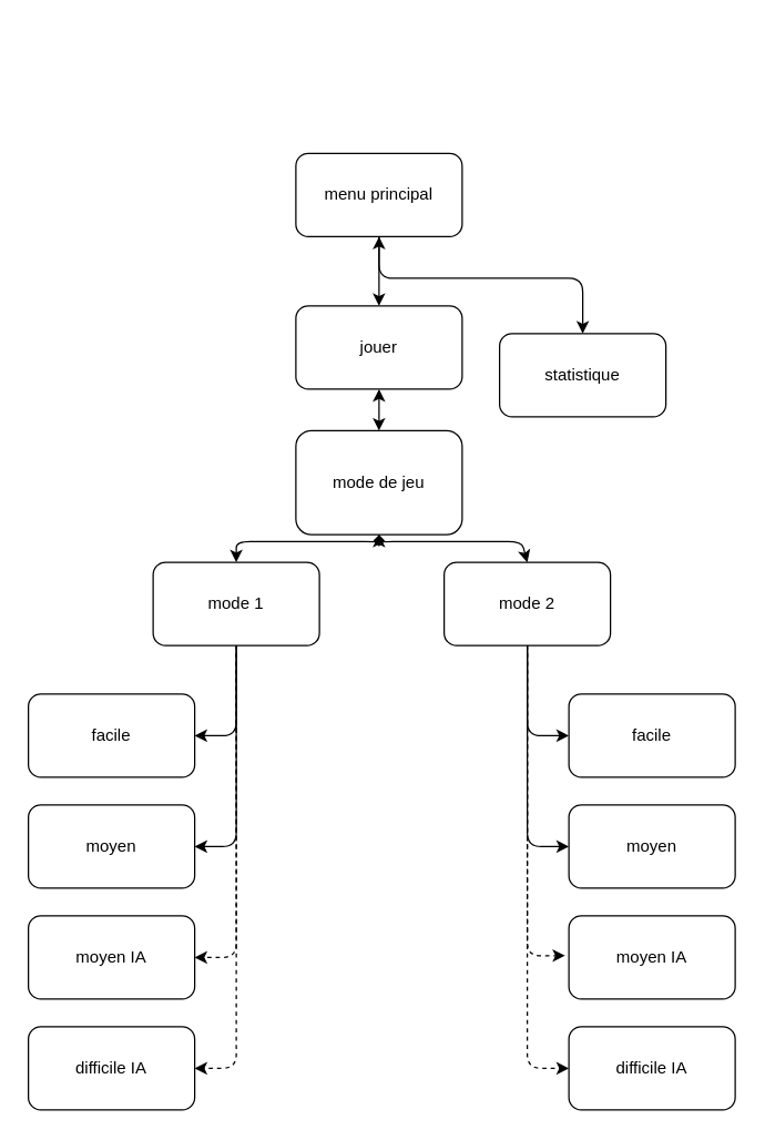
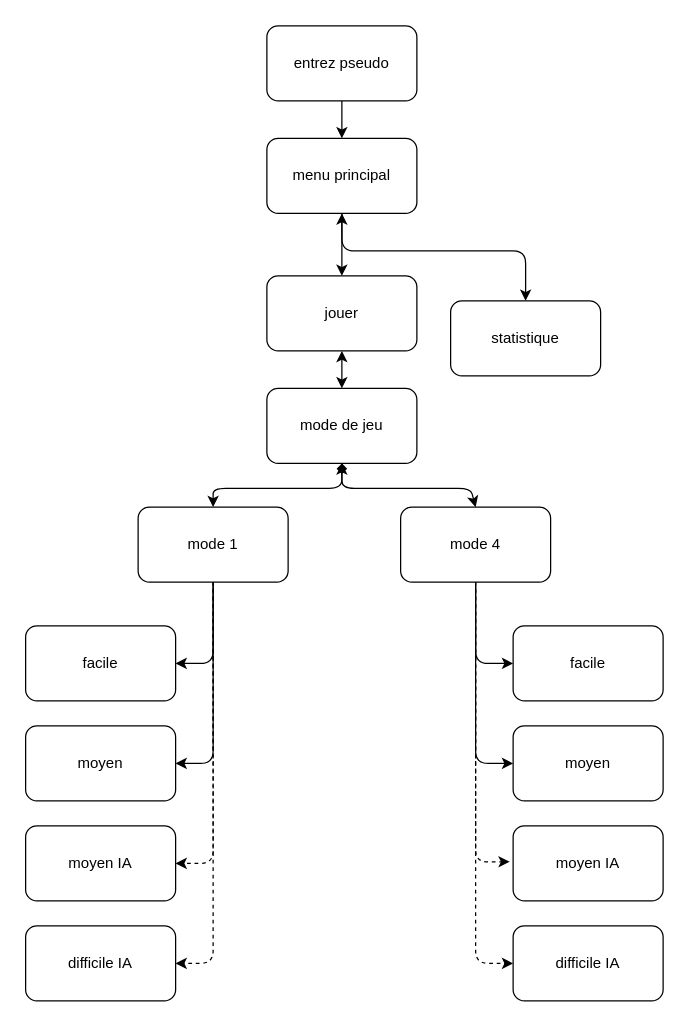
  <mxCell id="0" />
  <mxCell id="1" parent="0" />
+ <mxCell id="2" value="" style="edgeStyle=orthogonalEdgeStyle;rounded=0;orthogonalLoop=1;jettySize=auto;html=1;" parent="1" source="3" target="4" edge="1"><mxGeometry relative="1" as="geometry" /></mxCell>
+ <mxCell id="3" value="entrez pseudo" style="rounded=1;whiteSpace=wrap;html=1;" parent="1" vertex="1"><mxGeometry x="213" y="20" width="120" height="60" as="geometry" /></mxCell>
  <mxCell id="4" value="menu principal" style="rounded=1;whiteSpace=wrap;html=1;" parent="1" vertex="1"><mxGeometry x="213" y="110" width="120" height="60" as="geometry" /></mxCell>
  <mxCell id="5" value="" style="edgeStyle=orthogonalEdgeStyle;orthogonalLoop=1;jettySize=auto;html=1;rounded=1;exitX=0.5;exitY=1;exitDx=0;exitDy=0;entryX=0.5;entryY=0;entryDx=0;entryDy=0;" parent="1" source="4" target="7" edge="1"><mxGeometry relative="1" as="geometry"><Array as="points"><mxPoint x="273" y="200" /><mxPoint x="420" y="200" /></Array></mxGeometry></mxCell>
  <mxCell id="6" value="jouer" style="rounded=1;whiteSpace=wrap;html=1;direction=west;" parent="1" vertex="1"><mxGeometry x="213" y="220" width="120" height="60" as="geometry" /></mxCell>
  <mxCell id="7" value="statistique" style="rounded=1;whiteSpace=wrap;html=1;" parent="1" vertex="1"><mxGeometry x="360" y="240" width="120" height="60" as="geometry" /></mxCell>
- <mxCell id="8" value="mode de jeu" style="rounded=1;whiteSpace=wrap;html=1;" parent="1" vertex="1"><mxGeometry x="213" y="310" width="120" height="75" as="geometry" /></mxCell>
+ <mxCell id="8" value="mode de jeu" style="rounded=1;whiteSpace=wrap;html=1;" parent="1" vertex="1"><mxGeometry x="213" y="310" width="120" height="60" as="geometry" /></mxCell>
  <mxCell id="9" value="mode 1" style="rounded=1;whiteSpace=wrap;html=1;" parent="1" vertex="1"><mxGeometry x="110" y="405" width="120" height="60" as="geometry" /></mxCell>
- <mxCell id="10" value="mode 2" style="rounded=1;whiteSpace=wrap;html=1;" parent="1" vertex="1"><mxGeometry x="320" y="405" width="120" height="60" as="geometry" /></mxCell>
+ <mxCell id="10" value="mode 4" style="rounded=1;whiteSpace=wrap;html=1;" parent="1" vertex="1"><mxGeometry x="320" y="405" width="120" height="60" as="geometry" /></mxCell>
  <mxCell id="11" value="facile" style="rounded=1;whiteSpace=wrap;html=1;" parent="1" vertex="1"><mxGeometry x="20" y="500" width="120" height="60" as="geometry" /></mxCell>
  <mxCell id="12" value="moyen" style="rounded=1;whiteSpace=wrap;html=1;" parent="1" vertex="1"><mxGeometry x="20" y="580" width="120" height="60" as="geometry" /></mxCell>
  <mxCell id="13" value="moyen IA" style="rounded=1;whiteSpace=wrap;html=1;" parent="1" vertex="1"><mxGeometry x="20" y="660" width="120" height="60" as="geometry" /></mxCell>
  <mxCell id="14" value="difficile IA" style="rounded=1;whiteSpace=wrap;html=1;" parent="1" vertex="1"><mxGeometry x="20" y="740" width="120" height="60" as="geometry" /></mxCell>
  <mxCell id="15" value="facile" style="rounded=1;whiteSpace=wrap;html=1;glass=0;shadow=0;comic=0;part=0;" parent="1" vertex="1"><mxGeometry x="410" y="500" width="120" height="60" as="geometry" /></mxCell>
  <mxCell id="16" value="moyen" style="rounded=1;whiteSpace=wrap;html=1;" parent="1" vertex="1"><mxGeometry x="410" y="580" width="120" height="60" as="geometry" /></mxCell>
  <mxCell id="17" value="moyen IA" style="rounded=1;whiteSpace=wrap;html=1;" parent="1" vertex="1"><mxGeometry x="410" y="660" width="120" height="60" as="geometry" /></mxCell>
  <mxCell id="18" value="difficile IA" style="rounded=1;whiteSpace=wrap;html=1;" parent="1" vertex="1"><mxGeometry x="410" y="740" width="120" height="60" as="geometry" /></mxCell>
  <mxCell id="19" value="" style="endArrow=classic;startArrow=classic;html=1;entryX=0.5;entryY=1;entryDx=0;entryDy=0;exitX=0.5;exitY=1;exitDx=0;exitDy=0;" parent="1" source="6" target="4" edge="1"><mxGeometry width="50" height="50" relative="1" as="geometry"><mxPoint x="50" y="870" as="sourcePoint" /><mxPoint x="100" y="820" as="targetPoint" /><Array as="points" /></mxGeometry></mxCell>
  <mxCell id="20" value="" style="endArrow=classic;startArrow=classic;html=1;entryX=0.5;entryY=0;entryDx=0;entryDy=0;exitX=0.5;exitY=0;exitDx=0;exitDy=0;" parent="1" source="8" target="6" edge="1"><mxGeometry width="50" height="50" relative="1" as="geometry"><mxPoint x="50" y="870" as="sourcePoint" /><mxPoint x="100" y="820" as="targetPoint" /></mxGeometry></mxCell>
  <mxCell id="21" value="" style="endArrow=classic;startArrow=classic;html=1;entryX=0.5;entryY=1;entryDx=0;entryDy=0;exitX=0.5;exitY=0;exitDx=0;exitDy=0;" parent="1" source="9" target="8" edge="1"><mxGeometry width="50" height="50" relative="1" as="geometry"><mxPoint x="100" y="380" as="sourcePoint" /><mxPoint x="150" y="330" as="targetPoint" /><Array as="points"><mxPoint x="170" y="390" /><mxPoint x="273" y="390" /></Array></mxGeometry></mxCell>
  <mxCell id="22" value="" style="endArrow=diamond;startArrow=classic;html=1;exitX=0.5;exitY=0;exitDx=0;exitDy=0;entryX=0.5;entryY=1;entryDx=0;entryDy=0;" parent="1" source="10" target="8" edge="1"><mxGeometry width="50" height="50" relative="1" as="geometry"><mxPoint x="420" y="405" as="sourcePoint" /><mxPoint x="470" y="355" as="targetPoint" /><Array as="points"><mxPoint x="376" y="390" /><mxPoint x="273" y="390" /></Array></mxGeometry></mxCell>
  <mxCell id="23" value="" style="endArrow=classic;html=1;exitX=0.5;exitY=1;exitDx=0;exitDy=0;entryX=1;entryY=0.5;entryDx=0;entryDy=0;" parent="1" source="9" target="11" edge="1"><mxGeometry width="50" height="50" relative="1" as="geometry"><mxPoint x="20" y="870" as="sourcePoint" /><mxPoint x="70" y="820" as="targetPoint" /><Array as="points"><mxPoint x="170" y="530" /></Array></mxGeometry></mxCell>
  <mxCell id="24" value="" style="endArrow=classic;html=1;exitX=0.5;exitY=1;exitDx=0;exitDy=0;entryX=1;entryY=0.5;entryDx=0;entryDy=0;" parent="1" source="9" target="12" edge="1"><mxGeometry width="50" height="50" relative="1" as="geometry"><mxPoint x="205" y="610" as="sourcePoint" /><mxPoint x="255" y="560" as="targetPoint" /><Array as="points"><mxPoint x="170" y="610" /></Array></mxGeometry></mxCell>
  <mxCell id="25" value="" style="endArrow=classic;html=1;entryX=1;entryY=0.5;entryDx=0;entryDy=0;dashed=1;" parent="1" target="13" edge="1"><mxGeometry width="50" height="50" relative="1" as="geometry"><mxPoint x="170" y="470" as="sourcePoint" /><mxPoint x="250" y="700" as="targetPoint" /><Array as="points"><mxPoint x="170" y="690" /></Array></mxGeometry></mxCell>
  <mxCell id="26" value="" style="endArrow=classic;html=1;dashed=1;exitX=0.5;exitY=1;exitDx=0;exitDy=0;entryX=1;entryY=0.5;entryDx=0;entryDy=0;" parent="1" source="9" target="14" edge="1"><mxGeometry width="50" height="50" relative="1" as="geometry"><mxPoint x="20" y="870" as="sourcePoint" /><mxPoint x="70" y="820" as="targetPoint" /><Array as="points"><mxPoint x="170" y="770" /></Array></mxGeometry></mxCell>
  <mxCell id="27" value="" style="endArrow=classic;html=1;dashed=1;entryX=0;entryY=0.5;entryDx=0;entryDy=0;exitX=0.5;exitY=1;exitDx=0;exitDy=0;" parent="1" source="10" target="18" edge="1"><mxGeometry width="50" height="50" relative="1" as="geometry"><mxPoint x="20" y="870" as="sourcePoint" /><mxPoint x="70" y="820" as="targetPoint" /><Array as="points"><mxPoint x="380" y="770" /></Array></mxGeometry></mxCell>
  <mxCell id="28" value="" style="endArrow=classic;html=1;entryX=0;entryY=0.5;entryDx=0;entryDy=0;exitX=0.5;exitY=1;exitDx=0;exitDy=0;" edge="1" parent="1" source="10" target="15"><mxGeometry width="50" height="50" relative="1" as="geometry"><mxPoint x="20" y="870" as="sourcePoint" /><mxPoint x="70" y="820" as="targetPoint" /><Array as="points"><mxPoint x="380" y="530" /></Array></mxGeometry></mxCell>
  <mxCell id="29" value="" style="endArrow=classic;html=1;entryX=0;entryY=0.5;entryDx=0;entryDy=0;exitX=0.5;exitY=1;exitDx=0;exitDy=0;" edge="1" parent="1" source="10" target="16"><mxGeometry width="50" height="50" relative="1" as="geometry"><mxPoint x="20" y="870" as="sourcePoint" /><mxPoint x="70" y="820" as="targetPoint" /><Array as="points"><mxPoint x="380" y="610" /></Array></mxGeometry></mxCell>
  <mxCell id="30" value="" style="endArrow=classic;html=1;entryX=-0.023;entryY=0.477;entryDx=0;entryDy=0;entryPerimeter=0;dashed=1;" edge="1" parent="1" target="17"><mxGeometry width="50" height="50" relative="1" as="geometry"><mxPoint x="380" y="470" as="sourcePoint" /><mxPoint x="350" y="670" as="targetPoint" /><Array as="points"><mxPoint x="380" y="689" /></Array></mxGeometry></mxCell>
